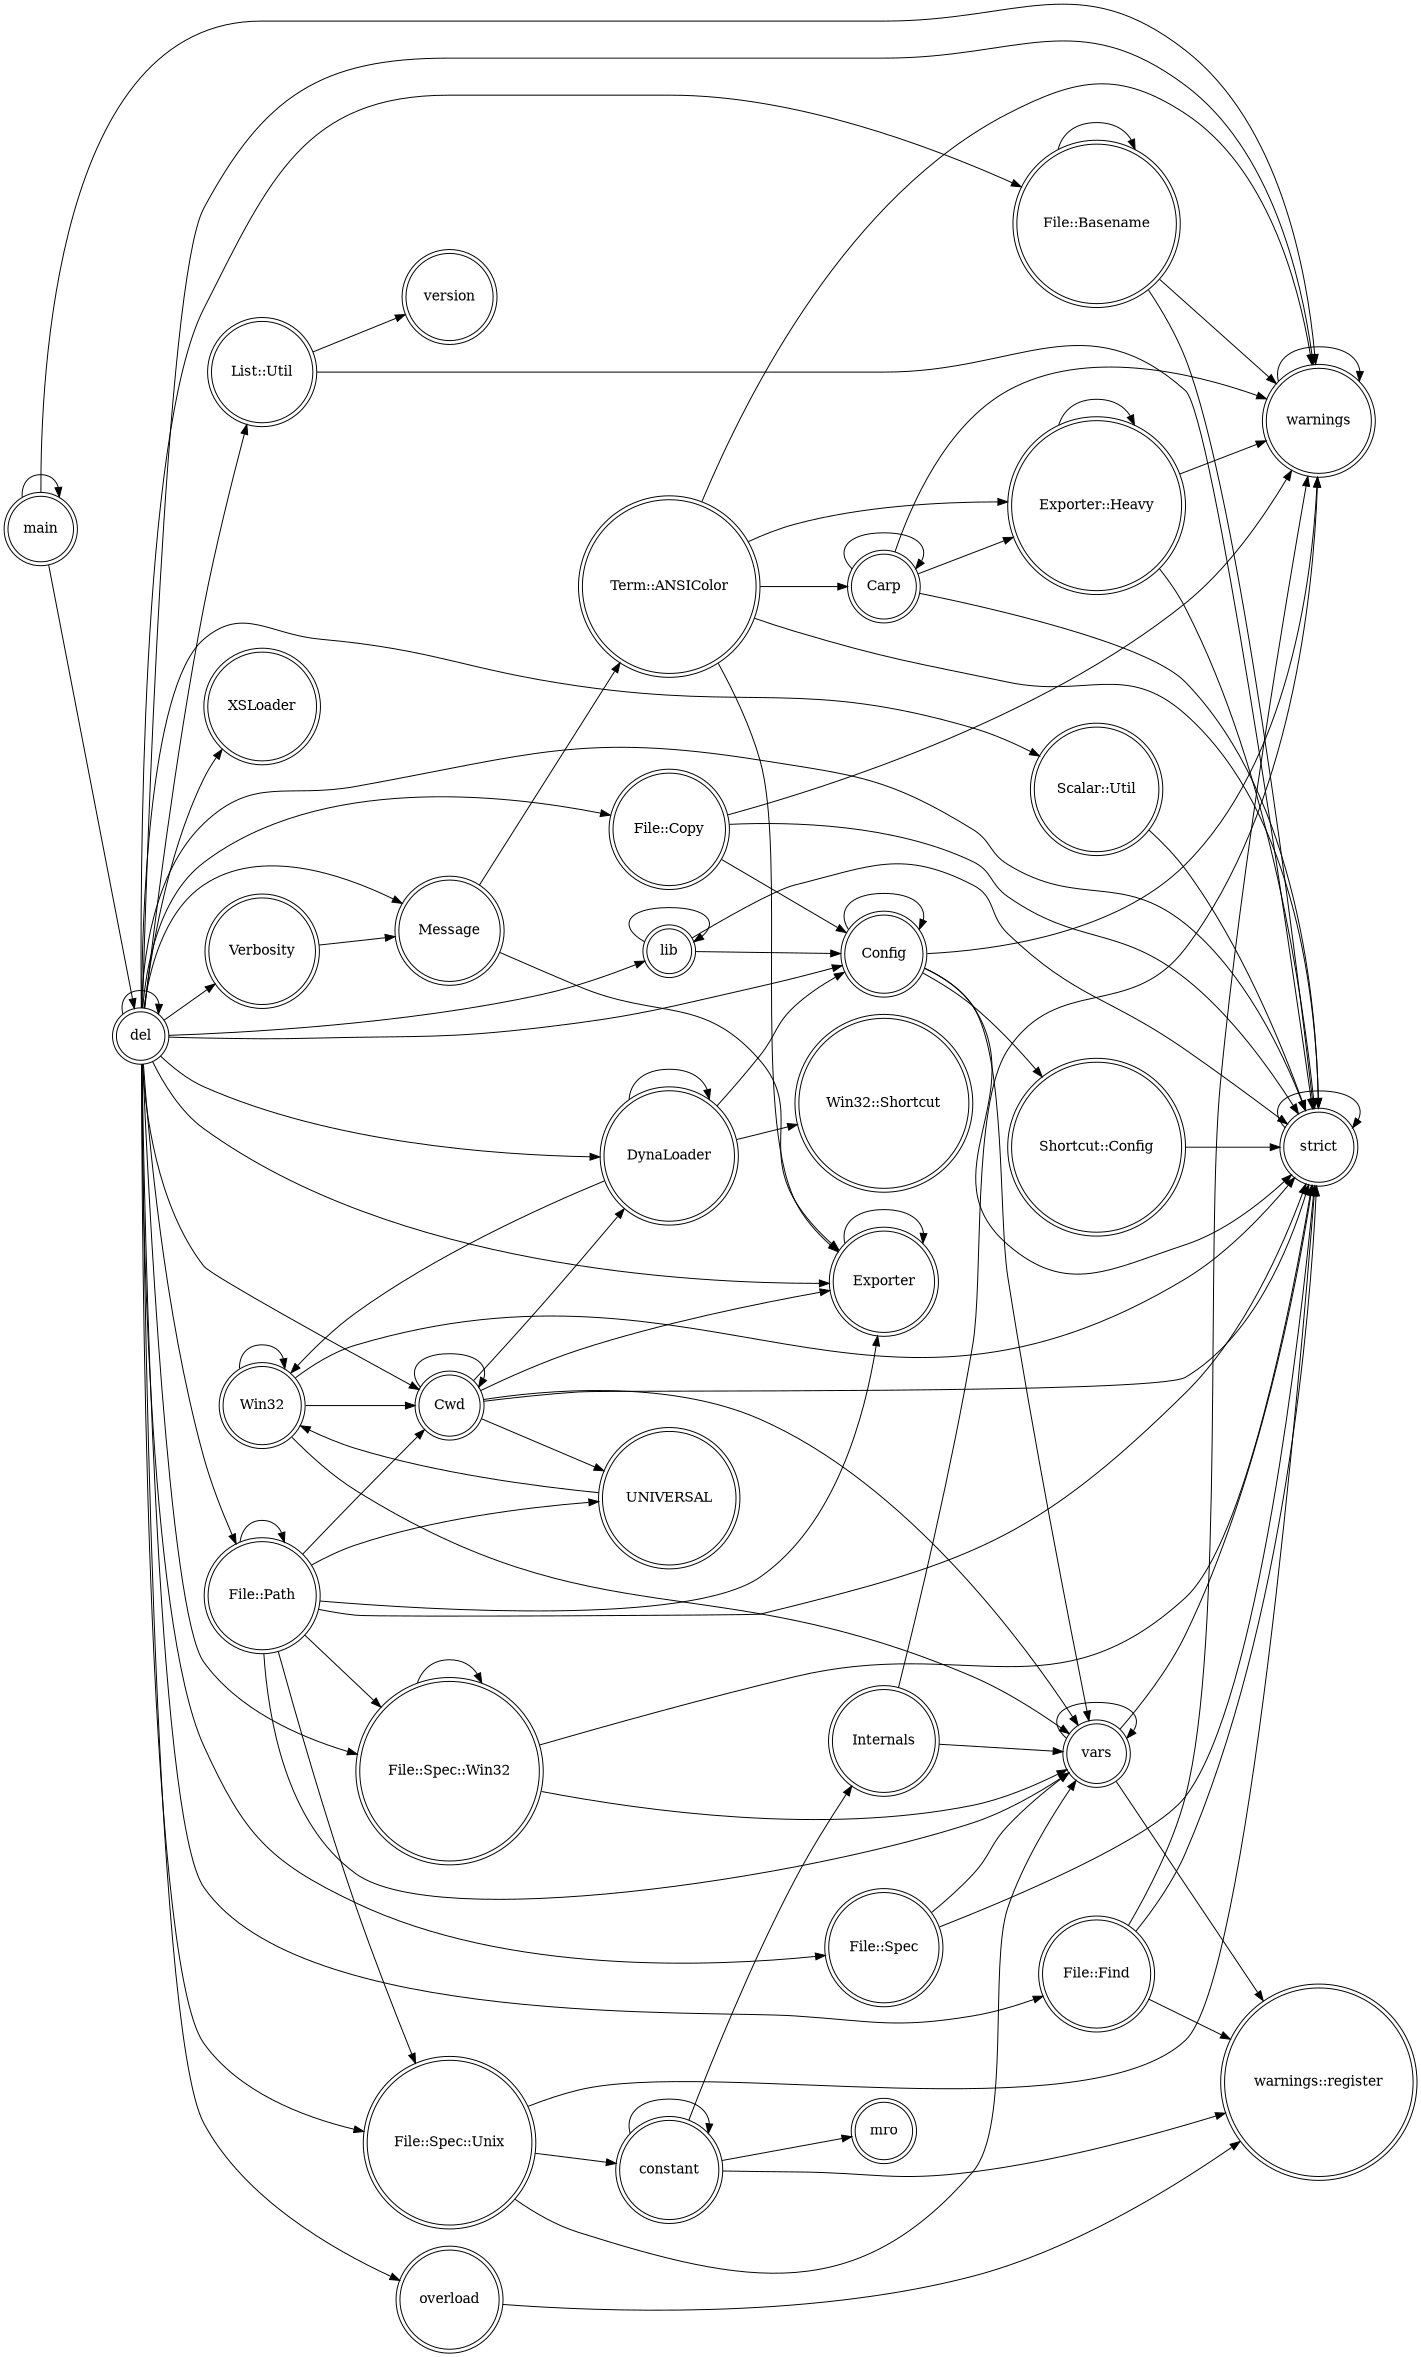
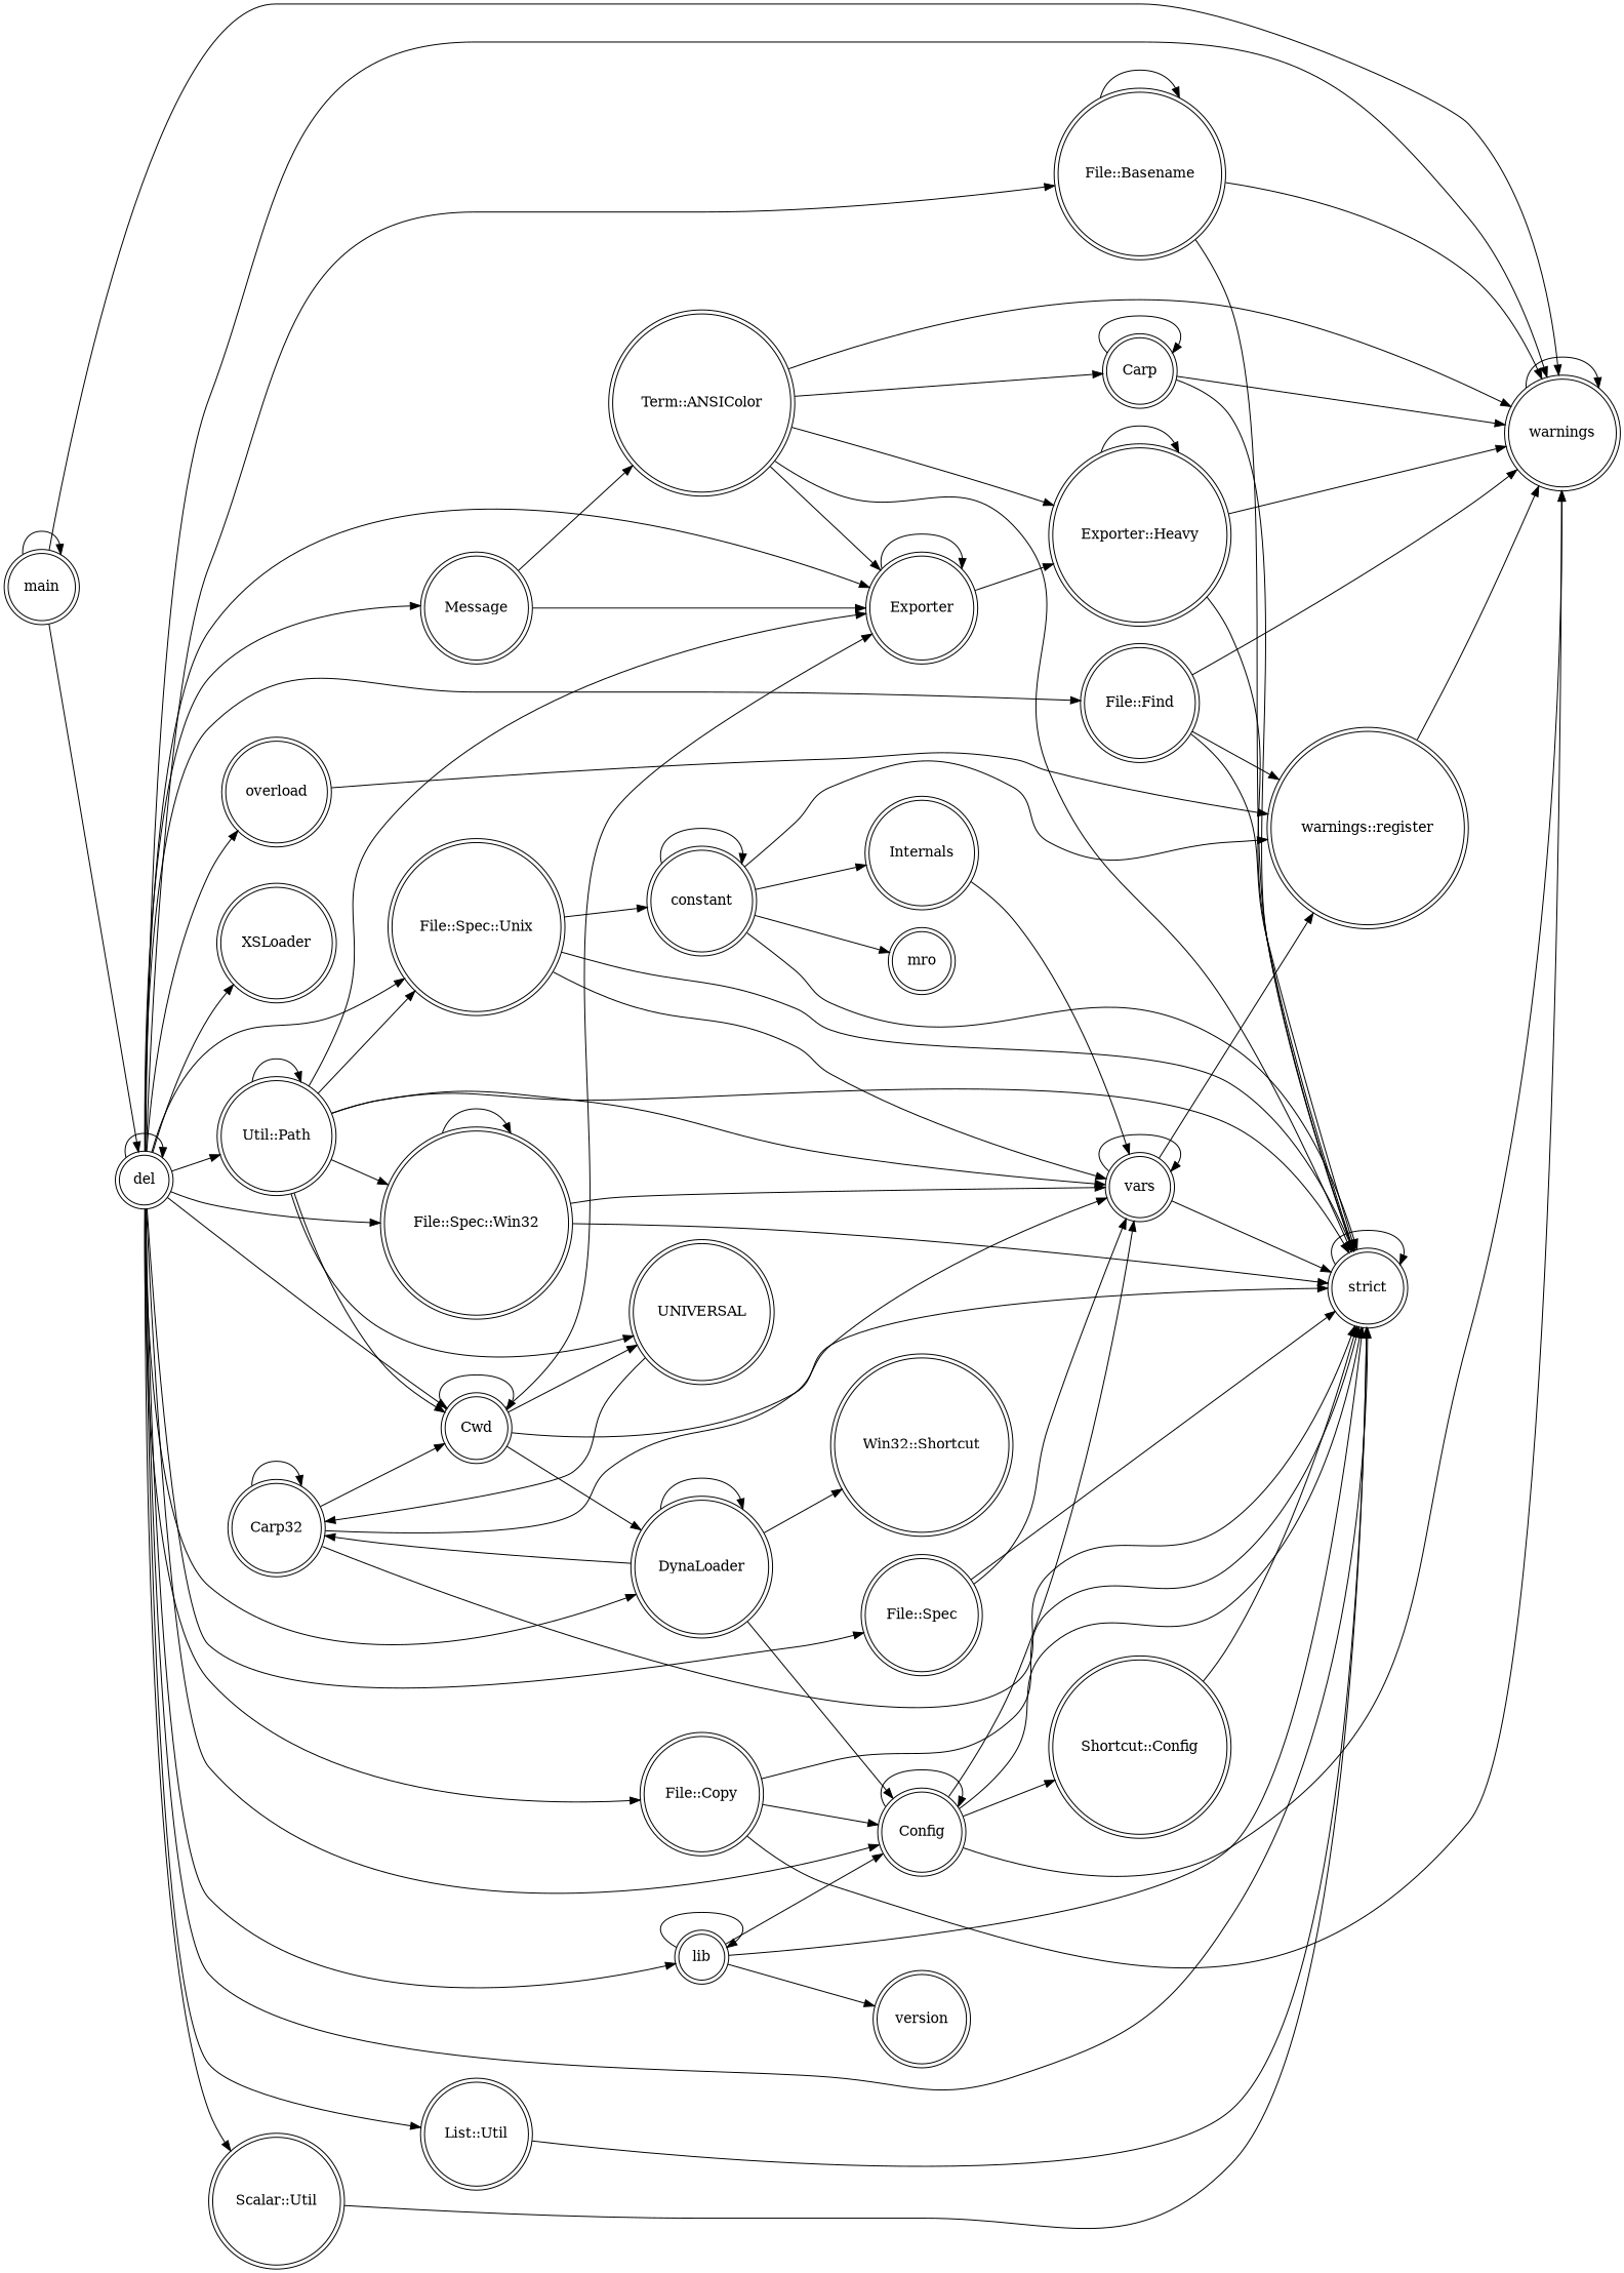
  digraph {
    rankdir=LR
    node [shape=doublecircle]
    n1 [label="Shortcut::Config"]
    "strict"
-   Win32
+   Win32 [label=Carp32]
    Cwd
    vars
    Exporter
    UNIVERSAL
    DynaLoader
    "warnings::register"
    "Exporter::Heavy"
    Config
    "Win32::Shortcut"
    warnings
    del
    Message
    "File::Find"
-   "File::Path"
+   "File::Path" [label="Util::Path"]
    lib
    "List::Util"
    overload
    "File::Basename"
    "File::Spec::Unix"
    "File::Copy"
    "File::Spec"
-   Verbosity
    "File::Spec::Win32"
    "Scalar::Util"
    XSLoader
    "Term::ANSIColor"
    version
    constant
    Carp
    main
    mro
    Internals
    n1 -> "strict"
    "strict" -> "strict"
    Win32 -> "strict"
    Win32 -> Win32
    Win32 -> Cwd
    Win32 -> vars
    Cwd -> "strict"
    Cwd -> Cwd
-   Cwd -> vars
    Cwd -> Exporter
    Cwd -> UNIVERSAL
    Cwd -> DynaLoader
    vars -> "strict"
    vars -> vars
    vars -> "warnings::register"
    Exporter -> Exporter
-   Carp -> "Exporter::Heavy"
+   Exporter -> "Exporter::Heavy"
    UNIVERSAL -> Win32
    DynaLoader -> Win32
    DynaLoader -> DynaLoader
    DynaLoader -> Config
    DynaLoader -> "Win32::Shortcut"
-   Internals -> warnings
+   "warnings::register" -> warnings
    "Exporter::Heavy" -> "strict"
    "Exporter::Heavy" -> "Exporter::Heavy"
    "Exporter::Heavy" -> warnings
    Config -> n1
    Config -> "strict"
    Config -> vars
    Config -> Config
    Config -> warnings
    warnings -> warnings
    del -> "strict"
    del -> Cwd
    del -> Exporter
    del -> DynaLoader
    del -> Config
    del -> warnings
    del -> del
    del -> Message
    del -> "File::Find"
    del -> "File::Path"
    del -> lib
    del -> "List::Util"
    del -> overload
    del -> "File::Basename"
    del -> "File::Spec::Unix"
    del -> "File::Copy"
    del -> "File::Spec"
-   del -> Verbosity
    del -> "File::Spec::Win32"
    del -> "Scalar::Util"
    del -> XSLoader
    Message -> Exporter
    Message -> "Term::ANSIColor"
    "File::Find" -> "strict"
    "File::Find" -> "warnings::register"
    "File::Find" -> warnings
    "File::Path" -> "strict"
    "File::Path" -> Cwd
    "File::Path" -> vars
    "File::Path" -> Exporter
    "File::Path" -> UNIVERSAL
    "File::Path" -> "File::Path"
    "File::Path" -> "File::Spec::Unix"
    "File::Path" -> "File::Spec::Win32"
    lib -> "strict"
    lib -> Config
    lib -> lib
-   "List::Util" -> version
+   lib -> version
    "List::Util" -> "strict"
    overload -> "warnings::register"
    "File::Basename" -> "strict"
    "File::Basename" -> warnings
    "File::Basename" -> "File::Basename"
    "File::Spec::Unix" -> "strict"
    "File::Spec::Unix" -> vars
    "File::Spec::Unix" -> constant
    "File::Copy" -> "strict"
    "File::Copy" -> Config
    "File::Copy" -> warnings
    "File::Spec" -> "strict"
    "File::Spec" -> vars
-   Verbosity -> Message
    "File::Spec::Win32" -> "strict"
    "File::Spec::Win32" -> vars
    "File::Spec::Win32" -> "File::Spec::Win32"
    "Scalar::Util" -> "strict"
    "Term::ANSIColor" -> "strict"
    "Term::ANSIColor" -> Exporter
    "Term::ANSIColor" -> "Exporter::Heavy"
    "Term::ANSIColor" -> warnings
    "Term::ANSIColor" -> Carp
+   constant -> "strict"
    constant -> "warnings::register"
    constant -> constant
    constant -> mro
    constant -> Internals
    Carp -> "strict"
    Carp -> warnings
    Carp -> Carp
    main -> warnings
    main -> del
    main -> main
    Internals -> vars
  }
